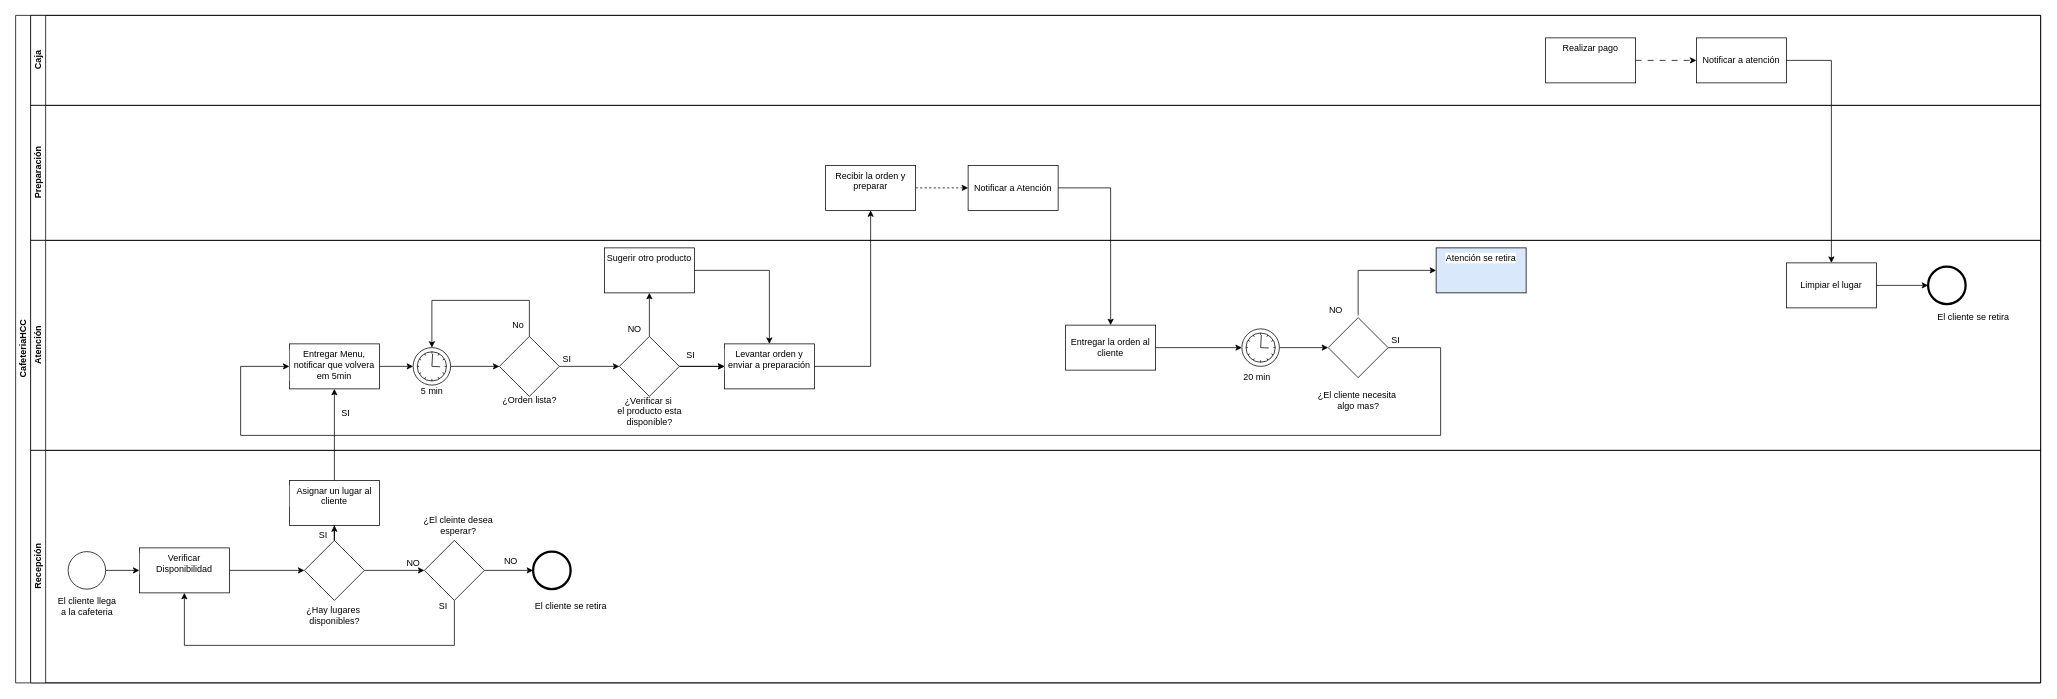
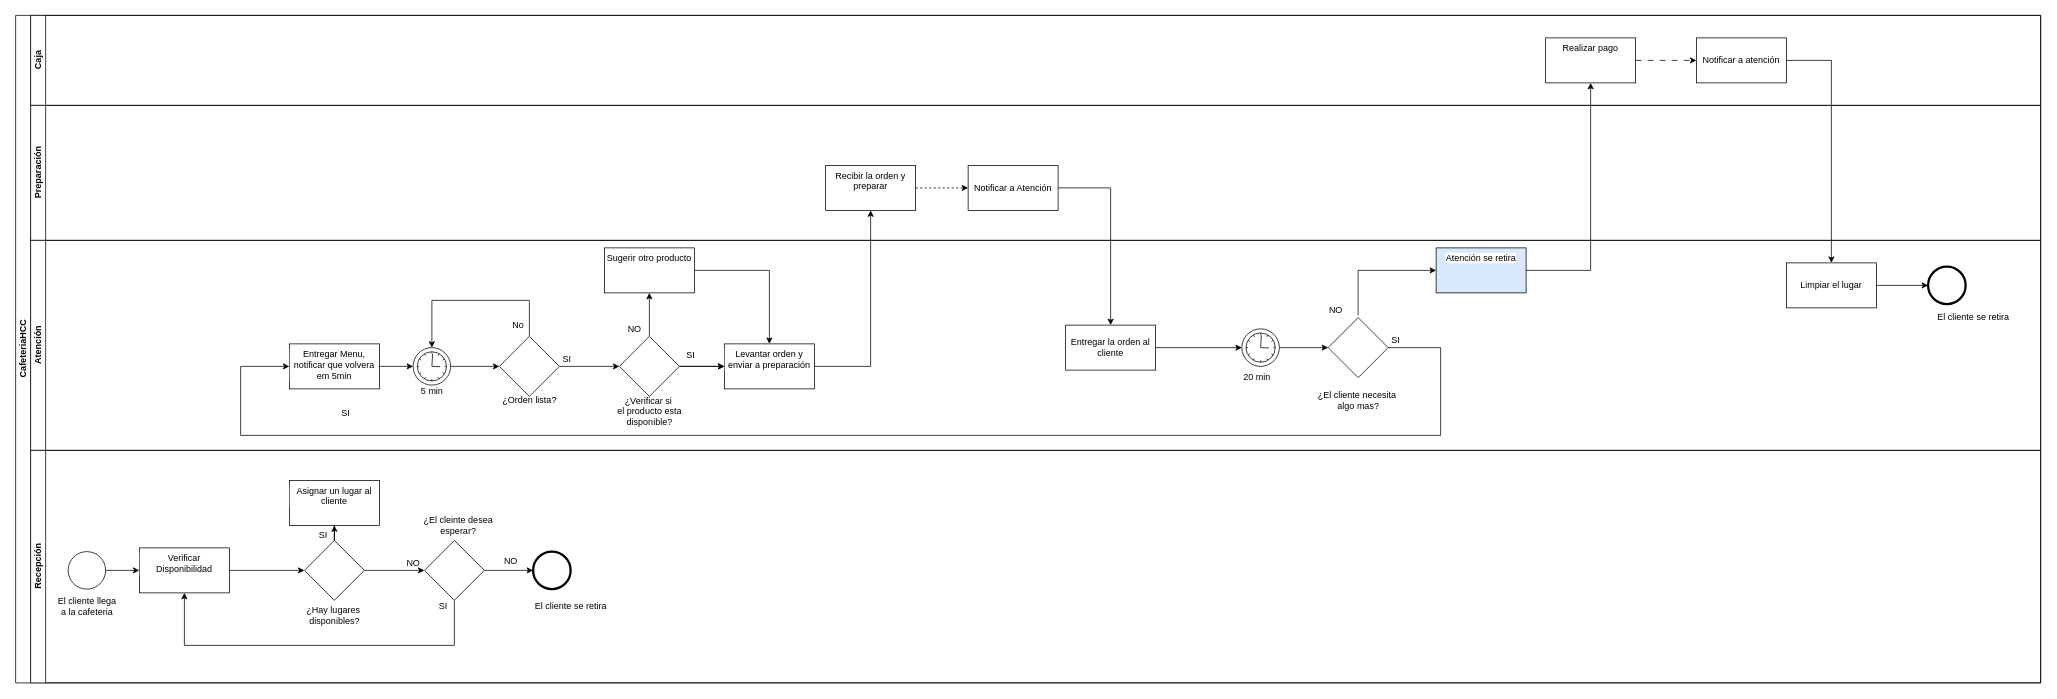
  <mxCell id="0" />
  <mxCell id="1" parent="0" />
  <mxCell id="2" value="CafeteriaHCC" style="swimlane;html=1;childLayout=stackLayout;resizeParent=1;resizeParentMax=0;horizontal=0;startSize=20;horizontalStack=0;" parent="1" vertex="1"><mxGeometry x="20" y="20" width="2700" height="890" as="geometry" /></mxCell>
  <mxCell id="3" value="Caja" style="swimlane;html=1;startSize=20;horizontal=0;" parent="2" vertex="1"><mxGeometry x="20" width="2680" height="120" as="geometry" /></mxCell>
  <mxCell id="4" value="Realizar pago" style="whiteSpace=wrap;html=1;verticalAlign=top;labelBackgroundColor=#ffffff;" vertex="1" parent="3"><mxGeometry x="2020" y="30" width="120" height="60" as="geometry" /></mxCell>
  <mxCell id="5" value="Notificar a atención" style="whiteSpace=wrap;html=1;" vertex="1" parent="3"><mxGeometry x="2221" y="30" width="120" height="60" as="geometry" /></mxCell>
  <mxCell id="6" style="edgeStyle=orthogonalEdgeStyle;rounded=0;orthogonalLoop=1;jettySize=auto;html=1;entryX=0;entryY=0.5;entryDx=0;entryDy=0;dashed=1;dashPattern=8 8;" edge="1" parent="3" source="4" target="5"><mxGeometry relative="1" as="geometry" /></mxCell>
  <mxCell id="7" value="Preparación" style="swimlane;html=1;startSize=20;horizontal=0;" vertex="1" parent="2"><mxGeometry x="20" y="120" width="2680" height="180" as="geometry" /></mxCell>
  <mxCell id="8" style="edgeStyle=orthogonalEdgeStyle;rounded=0;orthogonalLoop=1;jettySize=auto;html=1;entryX=0;entryY=0.5;entryDx=0;entryDy=0;dashed=1;" edge="1" parent="7" source="9" target="10"><mxGeometry relative="1" as="geometry" /></mxCell>
  <mxCell id="9" value="Recibir la orden y preparar" style="whiteSpace=wrap;html=1;verticalAlign=top;labelBackgroundColor=#ffffff;" vertex="1" parent="7"><mxGeometry x="1060" y="80" width="120" height="60" as="geometry" /></mxCell>
  <mxCell id="10" value="Notificar a Atención" style="rounded=0;whiteSpace=wrap;html=1;" vertex="1" parent="7"><mxGeometry x="1250" y="80" width="120" height="60" as="geometry" /></mxCell>
  <mxCell id="11" value="Atención" style="swimlane;html=1;startSize=20;horizontal=0;" parent="2" vertex="1"><mxGeometry x="20" y="300" width="2680" height="280" as="geometry" /></mxCell>
  <mxCell id="12" value="Entregar Menu, notificar que volvera em 5min" style="whiteSpace=wrap;html=1;verticalAlign=top;labelBackgroundColor=#ffffff;" vertex="1" parent="11"><mxGeometry x="345" y="138" width="120" height="60" as="geometry" /></mxCell>
  <mxCell id="13" value="" style="edgeStyle=orthogonalEdgeStyle;rounded=0;orthogonalLoop=1;jettySize=auto;html=1;" edge="1" parent="11" source="14" target="19"><mxGeometry relative="1" as="geometry" /></mxCell>
  <mxCell id="14" value="" style="points=[[0.145,0.145,0],[0.5,0,0],[0.855,0.145,0],[1,0.5,0],[0.855,0.855,0],[0.5,1,0],[0.145,0.855,0],[0,0.5,0]];shape=mxgraph.bpmn.event;html=1;verticalLabelPosition=bottom;labelBackgroundColor=#ffffff;verticalAlign=top;align=center;perimeter=ellipsePerimeter;outlineConnect=0;aspect=fixed;outline=standard;symbol=timer;" vertex="1" parent="11"><mxGeometry x="510" y="143" width="50" height="50" as="geometry" /></mxCell>
  <mxCell id="15" style="edgeStyle=orthogonalEdgeStyle;rounded=0;orthogonalLoop=1;jettySize=auto;html=1;entryX=0;entryY=0.5;entryDx=0;entryDy=0;entryPerimeter=0;" edge="1" parent="11" source="12" target="14"><mxGeometry relative="1" as="geometry" /></mxCell>
  <mxCell id="16" value="5 min" style="text;html=1;align=center;verticalAlign=middle;resizable=0;points=[];autosize=1;strokeColor=none;fillColor=none;" vertex="1" parent="11"><mxGeometry x="510" y="186" width="50" height="30" as="geometry" /></mxCell>
  <mxCell id="17" value="" style="edgeStyle=orthogonalEdgeStyle;rounded=0;orthogonalLoop=1;jettySize=auto;html=1;" edge="1" parent="11" source="19" target="23"><mxGeometry relative="1" as="geometry" /></mxCell>
  <mxCell id="18" style="edgeStyle=orthogonalEdgeStyle;rounded=0;orthogonalLoop=1;jettySize=auto;html=1;entryX=0.5;entryY=0;entryDx=0;entryDy=0;entryPerimeter=0;" edge="1" parent="11" source="19" target="14"><mxGeometry relative="1" as="geometry"><mxPoint x="510" y="20" as="targetPoint" /><Array as="points"><mxPoint x="665" y="80" /><mxPoint x="535" y="80" /></Array></mxGeometry></mxCell>
  <mxCell id="19" value="" style="rhombus;whiteSpace=wrap;html=1;verticalAlign=top;labelBackgroundColor=#ffffff;" vertex="1" parent="11"><mxGeometry x="625" y="128" width="80" height="80" as="geometry" /></mxCell>
  <mxCell id="20" value="" style="edgeStyle=orthogonalEdgeStyle;rounded=0;orthogonalLoop=1;jettySize=auto;html=1;" edge="1" parent="11" source="23" target="26"><mxGeometry relative="1" as="geometry" /></mxCell>
  <mxCell id="21" value="" style="edgeStyle=orthogonalEdgeStyle;rounded=0;orthogonalLoop=1;jettySize=auto;html=1;" edge="1" parent="11" source="23" target="28"><mxGeometry relative="1" as="geometry" /></mxCell>
  <mxCell id="22" value="" style="edgeStyle=orthogonalEdgeStyle;rounded=0;orthogonalLoop=1;jettySize=auto;html=1;" edge="1" parent="11" source="23" target="26"><mxGeometry relative="1" as="geometry" /></mxCell>
  <mxCell id="23" value="" style="rhombus;whiteSpace=wrap;html=1;verticalAlign=top;labelBackgroundColor=#ffffff;" vertex="1" parent="11"><mxGeometry x="785" y="128" width="80" height="80" as="geometry" /></mxCell>
  <mxCell id="24" value="¿Orden lista?" style="text;html=1;align=center;verticalAlign=middle;resizable=0;points=[];autosize=1;strokeColor=none;fillColor=none;" vertex="1" parent="11"><mxGeometry x="615" y="198" width="100" height="30" as="geometry" /></mxCell>
  <mxCell id="25" value="¿Verificar si&amp;nbsp;&lt;br&gt;el producto esta&lt;br&gt;disponible?" style="text;html=1;align=center;verticalAlign=middle;resizable=0;points=[];autosize=1;strokeColor=none;fillColor=none;" vertex="1" parent="11"><mxGeometry x="770" y="198" width="110" height="60" as="geometry" /></mxCell>
  <mxCell id="26" value="Levantar orden y enviar a preparación" style="whiteSpace=wrap;html=1;verticalAlign=top;labelBackgroundColor=#ffffff;" vertex="1" parent="11"><mxGeometry x="925" y="138" width="120" height="60" as="geometry" /></mxCell>
  <mxCell id="27" style="edgeStyle=orthogonalEdgeStyle;rounded=0;orthogonalLoop=1;jettySize=auto;html=1;entryX=0.5;entryY=0;entryDx=0;entryDy=0;" edge="1" parent="11" source="28" target="26"><mxGeometry relative="1" as="geometry" /></mxCell>
  <mxCell id="28" value="Sugerir otro producto" style="whiteSpace=wrap;html=1;verticalAlign=top;labelBackgroundColor=#ffffff;" vertex="1" parent="11"><mxGeometry x="765" y="10" width="120" height="60" as="geometry" /></mxCell>
  <mxCell id="29" value="No" style="text;html=1;align=center;verticalAlign=middle;resizable=0;points=[];autosize=1;strokeColor=none;fillColor=none;" vertex="1" parent="11"><mxGeometry x="630" y="98" width="40" height="30" as="geometry" /></mxCell>
  <mxCell id="30" value="SI" style="text;html=1;align=center;verticalAlign=middle;resizable=0;points=[];autosize=1;strokeColor=none;fillColor=none;" vertex="1" parent="11"><mxGeometry x="700" y="143" width="30" height="30" as="geometry" /></mxCell>
  <mxCell id="31" value="Entregar la orden al cliente" style="whiteSpace=wrap;html=1;rounded=0;" vertex="1" parent="11"><mxGeometry x="1380" y="113" width="120" height="60" as="geometry" /></mxCell>
  <mxCell id="32" value="" style="edgeStyle=orthogonalEdgeStyle;rounded=0;orthogonalLoop=1;jettySize=auto;html=1;" edge="1" parent="11" source="33" target="38"><mxGeometry relative="1" as="geometry" /></mxCell>
  <mxCell id="33" value="" style="points=[[0.145,0.145,0],[0.5,0,0],[0.855,0.145,0],[1,0.5,0],[0.855,0.855,0],[0.5,1,0],[0.145,0.855,0],[0,0.5,0]];shape=mxgraph.bpmn.event;html=1;verticalLabelPosition=bottom;labelBackgroundColor=#ffffff;verticalAlign=top;align=center;perimeter=ellipsePerimeter;outlineConnect=0;aspect=fixed;outline=standard;symbol=timer;" vertex="1" parent="11"><mxGeometry x="1615" y="118" width="50" height="50" as="geometry" /></mxCell>
  <mxCell id="34" value="20 min" style="text;html=1;align=center;verticalAlign=middle;resizable=0;points=[];autosize=1;strokeColor=none;fillColor=none;" vertex="1" parent="11"><mxGeometry x="1605" y="168" width="60" height="30" as="geometry" /></mxCell>
  <mxCell id="35" style="edgeStyle=orthogonalEdgeStyle;rounded=0;orthogonalLoop=1;jettySize=auto;html=1;entryX=0;entryY=0.5;entryDx=0;entryDy=0;entryPerimeter=0;" edge="1" parent="11" source="31" target="33"><mxGeometry relative="1" as="geometry" /></mxCell>
  <mxCell id="36" style="edgeStyle=orthogonalEdgeStyle;rounded=0;orthogonalLoop=1;jettySize=auto;html=1;entryX=0;entryY=0.5;entryDx=0;entryDy=0;" edge="1" parent="11" source="38" target="12"><mxGeometry relative="1" as="geometry"><mxPoint x="320" y="180" as="targetPoint" /><Array as="points"><mxPoint x="1880" y="143" /><mxPoint x="1880" y="260" /><mxPoint x="280" y="260" /><mxPoint x="280" y="168" /></Array></mxGeometry></mxCell>
  <mxCell id="37" value="" style="edgeStyle=orthogonalEdgeStyle;rounded=0;orthogonalLoop=1;jettySize=auto;html=1;entryX=0;entryY=0.5;entryDx=0;entryDy=0;" edge="1" parent="11" target="39"><mxGeometry relative="1" as="geometry"><mxPoint x="1770" y="100" as="sourcePoint" /><Array as="points"><mxPoint x="1770" y="40" /></Array></mxGeometry></mxCell>
  <mxCell id="38" value="" style="rhombus;whiteSpace=wrap;html=1;verticalAlign=top;labelBackgroundColor=#ffffff;" vertex="1" parent="11"><mxGeometry x="1730" y="103" width="80" height="80" as="geometry" /></mxCell>
  <mxCell id="39" value="Atención se retira" style="whiteSpace=wrap;html=1;verticalAlign=top;labelBackgroundColor=#ffffff;fillColor=#dae8fc;" vertex="1" parent="11"><mxGeometry x="1874" y="10" width="120" height="60" as="geometry" /></mxCell>
  <mxCell id="40" value="Limpiar el lugar" style="whiteSpace=wrap;html=1;" vertex="1" parent="11"><mxGeometry x="2341" y="30" width="120" height="60" as="geometry" /></mxCell>
  <mxCell id="41" style="edgeStyle=orthogonalEdgeStyle;rounded=0;orthogonalLoop=1;jettySize=auto;html=1;entryX=0;entryY=0.5;entryDx=0;entryDy=0;entryPerimeter=0;" edge="1" parent="11" source="40" target="42"><mxGeometry relative="1" as="geometry"><mxPoint x="2490.0" y="60" as="targetPoint" /></mxGeometry></mxCell>
  <mxCell id="42" value="" style="points=[[0.145,0.145,0],[0.5,0,0],[0.855,0.145,0],[1,0.5,0],[0.855,0.855,0],[0.5,1,0],[0.145,0.855,0],[0,0.5,0]];shape=mxgraph.bpmn.event;html=1;verticalLabelPosition=bottom;labelBackgroundColor=#ffffff;verticalAlign=top;align=center;perimeter=ellipsePerimeter;outlineConnect=0;aspect=fixed;outline=end;symbol=terminate2;" vertex="1" parent="11"><mxGeometry x="2530" y="35" width="50" height="50" as="geometry" /></mxCell>
  <mxCell id="43" value="SI" style="text;html=1;align=center;verticalAlign=middle;resizable=0;points=[];autosize=1;strokeColor=none;fillColor=none;" vertex="1" parent="11"><mxGeometry x="865" y="138" width="30" height="30" as="geometry" /></mxCell>
  <mxCell id="44" value="NO" style="text;html=1;align=center;verticalAlign=middle;resizable=0;points=[];autosize=1;strokeColor=none;fillColor=none;" vertex="1" parent="11"><mxGeometry x="785" y="103" width="40" height="30" as="geometry" /></mxCell>
  <mxCell id="45" value="Recepción" style="swimlane;html=1;startSize=20;horizontal=0;" parent="2" vertex="1"><mxGeometry x="20" y="580" width="2680" height="310" as="geometry" /></mxCell>
  <mxCell id="46" value="¿El cleinte desea&lt;br&gt;esperar?" style="text;html=1;align=center;verticalAlign=middle;resizable=0;points=[];autosize=1;strokeColor=none;fillColor=none;" vertex="1" parent="45"><mxGeometry x="510" y="80" width="120" height="40" as="geometry" /></mxCell>
  <mxCell id="47" value="" style="edgeStyle=orthogonalEdgeStyle;rounded=0;orthogonalLoop=1;jettySize=auto;html=1;" edge="1" parent="45" source="60" target="49"><mxGeometry relative="1" as="geometry" /></mxCell>
  <mxCell id="48" value="" style="edgeStyle=orthogonalEdgeStyle;rounded=0;orthogonalLoop=1;jettySize=auto;html=1;" edge="1" parent="45" source="49" target="50"><mxGeometry relative="1" as="geometry" /></mxCell>
  <mxCell id="49" value="Verificar Disponibilidad" style="whiteSpace=wrap;html=1;verticalAlign=top;labelBackgroundColor=#ffffff;" vertex="1" parent="45"><mxGeometry x="145" y="130" width="120" height="60" as="geometry" /></mxCell>
  <mxCell id="50" value="" style="rhombus;whiteSpace=wrap;html=1;verticalAlign=top;labelBackgroundColor=#ffffff;" vertex="1" parent="45"><mxGeometry x="365" y="120" width="80" height="80" as="geometry" /></mxCell>
  <mxCell id="51" value="" style="points=[[0.145,0.145,0],[0.5,0,0],[0.855,0.145,0],[1,0.5,0],[0.855,0.855,0],[0.5,1,0],[0.145,0.855,0],[0,0.5,0]];shape=mxgraph.bpmn.event;html=1;verticalLabelPosition=bottom;labelBackgroundColor=#ffffff;verticalAlign=top;align=center;perimeter=ellipsePerimeter;outlineConnect=0;aspect=fixed;outline=end;symbol=terminate2;" vertex="1" parent="45"><mxGeometry x="670" y="135" width="50" height="50" as="geometry" /></mxCell>
  <mxCell id="52" value="¿Hay lugares&amp;nbsp;&lt;br&gt;disponibles?" style="text;html=1;align=center;verticalAlign=middle;resizable=0;points=[];autosize=1;strokeColor=none;fillColor=none;" vertex="1" parent="45"><mxGeometry x="355" y="200" width="100" height="40" as="geometry" /></mxCell>
  <mxCell id="53" value="NO" style="text;html=1;align=center;verticalAlign=middle;resizable=0;points=[];autosize=1;strokeColor=none;fillColor=none;" vertex="1" parent="45"><mxGeometry x="490" y="135" width="40" height="30" as="geometry" /></mxCell>
  <mxCell id="54" style="edgeStyle=orthogonalEdgeStyle;rounded=0;orthogonalLoop=1;jettySize=auto;html=1;entryX=0.5;entryY=1;entryDx=0;entryDy=0;" edge="1" parent="45" source="55" target="49"><mxGeometry relative="1" as="geometry"><mxPoint x="160" y="280" as="targetPoint" /><Array as="points"><mxPoint x="565" y="260" /><mxPoint x="205" y="260" /></Array></mxGeometry></mxCell>
  <mxCell id="55" value="" style="rhombus;whiteSpace=wrap;html=1;verticalAlign=top;labelBackgroundColor=#ffffff;" vertex="1" parent="45"><mxGeometry x="525" y="120" width="80" height="80" as="geometry" /></mxCell>
  <mxCell id="56" value="" style="edgeStyle=orthogonalEdgeStyle;rounded=0;orthogonalLoop=1;jettySize=auto;html=1;" edge="1" parent="45" source="50" target="55"><mxGeometry relative="1" as="geometry" /></mxCell>
  <mxCell id="57" style="edgeStyle=orthogonalEdgeStyle;rounded=0;orthogonalLoop=1;jettySize=auto;html=1;entryX=0;entryY=0.5;entryDx=0;entryDy=0;entryPerimeter=0;" edge="1" parent="45" source="55" target="51"><mxGeometry relative="1" as="geometry" /></mxCell>
  <mxCell id="58" value="NO" style="text;html=1;align=center;verticalAlign=middle;resizable=0;points=[];autosize=1;strokeColor=none;fillColor=none;" vertex="1" parent="45"><mxGeometry x="620" y="133" width="40" height="30" as="geometry" /></mxCell>
  <mxCell id="59" value="SI" style="text;html=1;align=center;verticalAlign=middle;resizable=0;points=[];autosize=1;strokeColor=none;fillColor=none;" vertex="1" parent="45"><mxGeometry x="535" y="193" width="30" height="30" as="geometry" /></mxCell>
  <mxCell id="60" value="" style="points=[[0.145,0.145,0],[0.5,0,0],[0.855,0.145,0],[1,0.5,0],[0.855,0.855,0],[0.5,1,0],[0.145,0.855,0],[0,0.5,0]];shape=mxgraph.bpmn.event;html=1;verticalLabelPosition=bottom;labelBackgroundColor=#ffffff;verticalAlign=top;align=center;perimeter=ellipsePerimeter;outlineConnect=0;aspect=fixed;outline=standard;symbol=general;" vertex="1" parent="45"><mxGeometry x="50" y="135" width="50" height="50" as="geometry" /></mxCell>
  <mxCell id="61" value="Asignar un lugar al cliente" style="whiteSpace=wrap;html=1;verticalAlign=top;labelBackgroundColor=#ffffff;" vertex="1" parent="45"><mxGeometry x="345" y="40" width="120" height="60" as="geometry" /></mxCell>
  <mxCell id="62" value="" style="edgeStyle=orthogonalEdgeStyle;rounded=0;orthogonalLoop=1;jettySize=auto;html=1;" edge="1" parent="45" source="50" target="61"><mxGeometry relative="1" as="geometry" /></mxCell>
  <mxCell id="63" value="El cliente se retira" style="text;html=1;align=center;verticalAlign=middle;resizable=0;points=[];autosize=1;strokeColor=none;fillColor=none;" vertex="1" parent="45"><mxGeometry x="660" y="193" width="120" height="30" as="geometry" /></mxCell>
  <mxCell id="64" value="El cliente llega&lt;br&gt;a la cafeteria" style="text;html=1;align=center;verticalAlign=middle;resizable=0;points=[];autosize=1;strokeColor=none;fillColor=none;" vertex="1" parent="45"><mxGeometry x="25" y="188" width="100" height="40" as="geometry" /></mxCell>
- <mxCell id="65" value="" style="edgeStyle=orthogonalEdgeStyle;rounded=0;orthogonalLoop=1;jettySize=auto;html=1;" edge="1" parent="2" source="61" target="12"><mxGeometry relative="1" as="geometry" /></mxCell>
  <mxCell id="66" value="" style="edgeStyle=orthogonalEdgeStyle;rounded=0;orthogonalLoop=1;jettySize=auto;html=1;" edge="1" parent="2" source="26" target="9"><mxGeometry relative="1" as="geometry" /></mxCell>
  <mxCell id="67" value="" style="edgeStyle=orthogonalEdgeStyle;rounded=0;orthogonalLoop=1;jettySize=auto;html=1;" edge="1" parent="2" source="10" target="31"><mxGeometry relative="1" as="geometry" /></mxCell>
+ <mxCell id="68" value="" style="edgeStyle=orthogonalEdgeStyle;rounded=0;orthogonalLoop=1;jettySize=auto;html=1;" edge="1" parent="2" source="39" target="4"><mxGeometry relative="1" as="geometry" /></mxCell>
  <mxCell id="69" value="" style="edgeStyle=orthogonalEdgeStyle;rounded=0;orthogonalLoop=1;jettySize=auto;html=1;exitX=1;exitY=0.5;exitDx=0;exitDy=0;" edge="1" parent="2" source="5" target="40"><mxGeometry relative="1" as="geometry" /></mxCell>
  <mxCell id="70" value="SI" style="text;html=1;align=center;verticalAlign=middle;resizable=0;points=[];autosize=1;strokeColor=none;fillColor=none;" vertex="1" parent="1"><mxGeometry x="445" y="536" width="30" height="30" as="geometry" /></mxCell>
  <mxCell id="71" value="¿El cliente necesita&amp;nbsp;&lt;br&gt;algo mas?" style="text;html=1;align=center;verticalAlign=middle;resizable=0;points=[];autosize=1;strokeColor=none;fillColor=none;" vertex="1" parent="1"><mxGeometry x="1745" y="513" width="130" height="40" as="geometry" /></mxCell>
  <mxCell id="72" value="SI" style="text;html=1;align=center;verticalAlign=middle;resizable=0;points=[];autosize=1;strokeColor=none;fillColor=none;" vertex="1" parent="1"><mxGeometry x="1845" y="438" width="30" height="30" as="geometry" /></mxCell>
  <mxCell id="73" value="El cliente se retira" style="text;html=1;align=center;verticalAlign=middle;resizable=0;points=[];autosize=1;strokeColor=none;fillColor=none;" vertex="1" parent="1"><mxGeometry x="2570" y="408" width="120" height="30" as="geometry" /></mxCell>
  <mxCell id="74" value="SI" style="text;html=1;align=center;verticalAlign=middle;resizable=0;points=[];autosize=1;strokeColor=none;fillColor=none;" vertex="1" parent="1"><mxGeometry x="415" y="698" width="30" height="30" as="geometry" /></mxCell>
  <mxCell id="75" value="NO" style="text;html=1;align=center;verticalAlign=middle;resizable=0;points=[];autosize=1;strokeColor=none;fillColor=none;" vertex="1" parent="1"><mxGeometry x="1760" y="398" width="40" height="30" as="geometry" /></mxCell>
